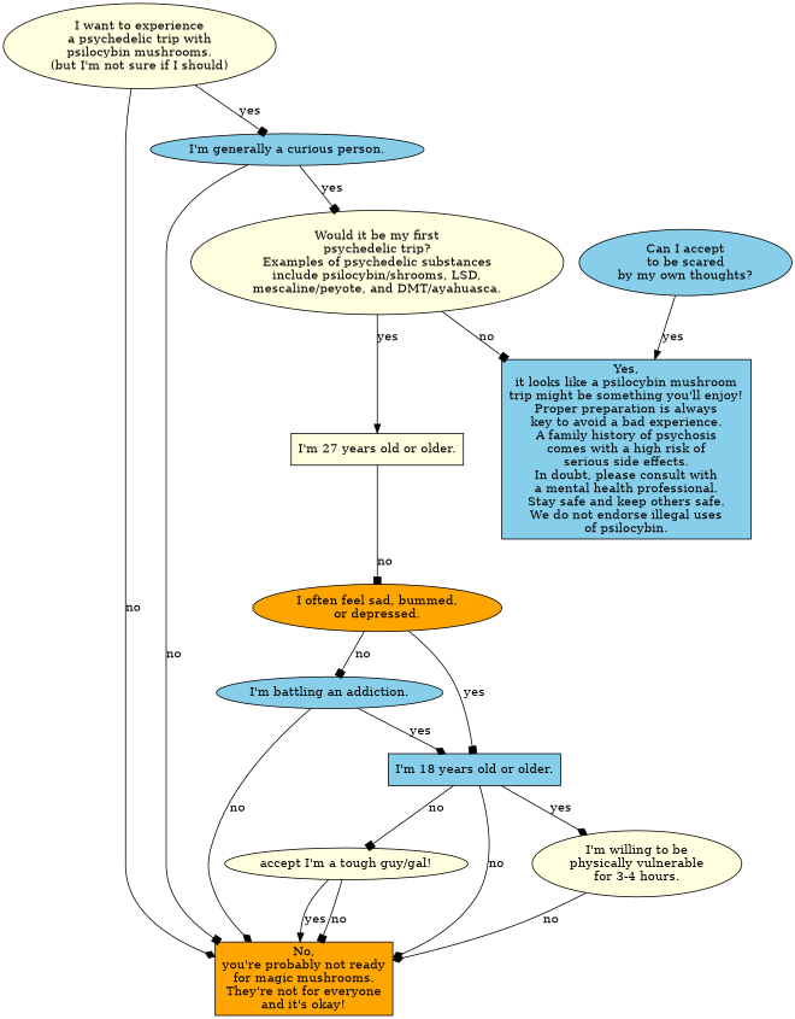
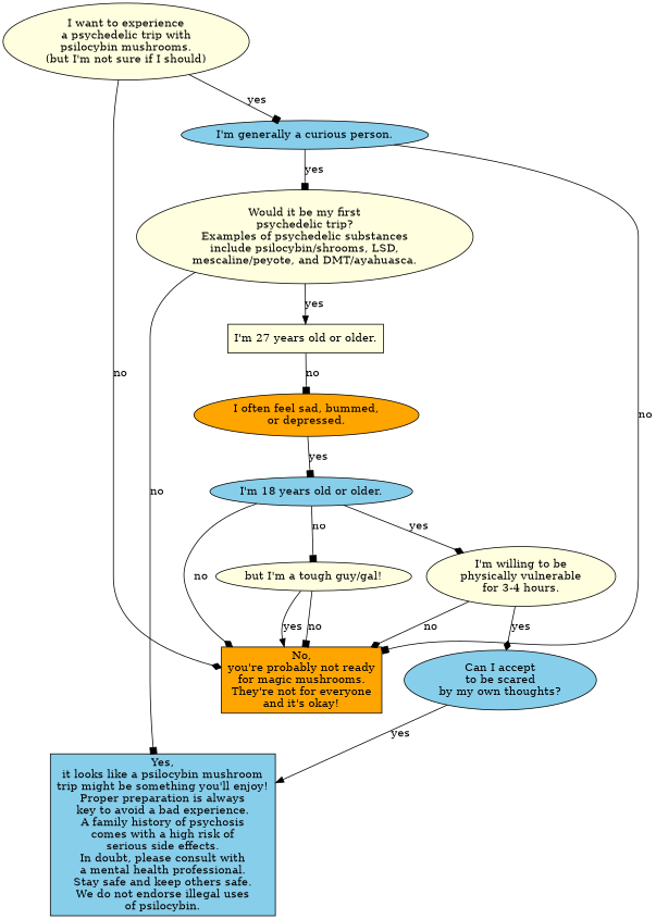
  digraph {
    rankdir=TB
    node [fillcolor=lightyellow style=filled]
    edge [arrowhead=box]
    n1 [label="I want to experience\na psychedelic trip with\npsilocybin mushrooms.\n(but I'm not sure if I should)"]
    n2 [fillcolor=skyblue label="I'm generally a curious person."]
    n3 [fillcolor=orange label="No,\nyou're probably not ready\nfor magic mushrooms.\nThey're not for everyone\nand it's okay!" shape=box]
    n4 [label="Would it be my first\npsychedelic trip?\nExamples of psychedelic substances\ninclude psilocybin/shrooms, LSD,\nmescaline/peyote, and DMT/ayahuasca."]
    n5 [fillcolor=skyblue label="Yes,\nit looks like a psilocybin mushroom\ntrip might be something you'll enjoy!\nProper preparation is always\nkey to avoid a bad experience.\nA family history of psychosis\ncomes with a high risk of\nserious side effects.\nIn doubt, please consult with\na mental health professional.\nStay safe and keep others safe.\nWe do not endorse illegal uses\nof psilocybin." shape=box]
    n6 [label="I'm 27 years old or older." shape=box]
    n7 [fillcolor=orange label="I often feel sad, bummed,\nor depressed."]
-   n8 [fillcolor=skyblue label="I'm 18 years old or older." shape=box]
-   n9 [fillcolor=skyblue label="I'm battling an addiction."]
+   n8 [fillcolor=skyblue label="I'm 18 years old or older."]
    n10 [label="I'm willing to be\nphysically vulnerable\nfor 3-4 hours."]
    n11 [fillcolor=skyblue label="Can I accept\nto be scared\nby my own thoughts?"]
-   n12 [label="accept I'm a tough guy/gal!"]
+   n12 [label="but I'm a tough guy/gal!"]
    n1 -> n2 [label=yes]
    n1 -> n3 [arrowhead=diamond label=no]
    n2 -> n3 [label=no]
    n2 -> n4 [label=yes]
    n4 -> n5 [label=no]
    n4 -> n6 [arrowhead=normal label=yes]
    n6 -> n7 [label=no]
    n7 -> n8 [label=yes]
-   n7 -> n9 [label=no]
    n8 -> n3 [arrowhead=diamond label=no]
    n8 -> n10 [arrowhead=diamond label=yes]
    n8 -> n12 [label=no]
-   n9 -> n3 [arrowhead=diamond label=no]
-   n9 -> n8 [arrowhead=diamond label=yes]
    n10 -> n3 [arrowhead=diamond label=no]
+   n10 -> n11 [arrowhead=diamond label=yes]
    n11 -> n5 [arrowhead=normal label=yes]
    n12 -> n3 [arrowhead=normal label=yes]
    n12 -> n3 [label=no]
  }
